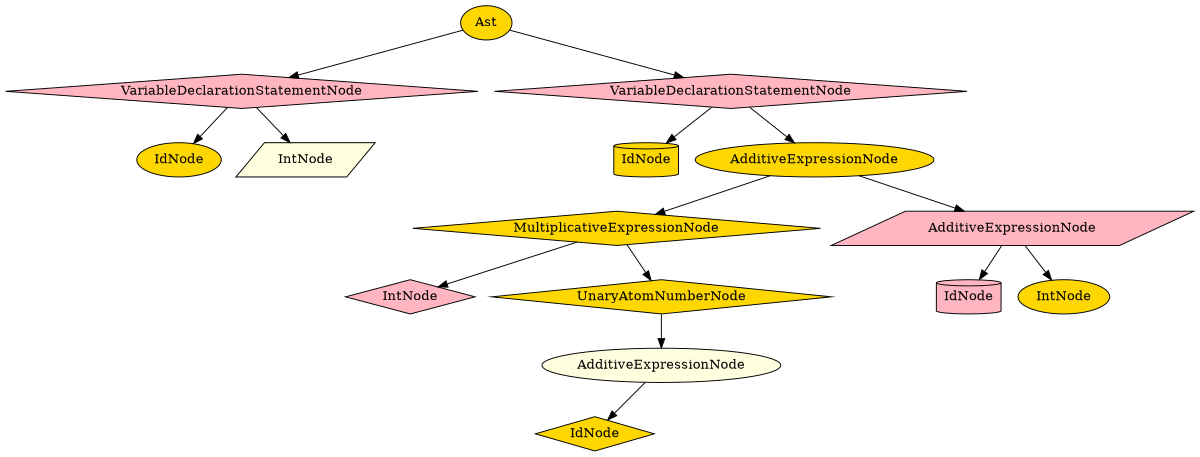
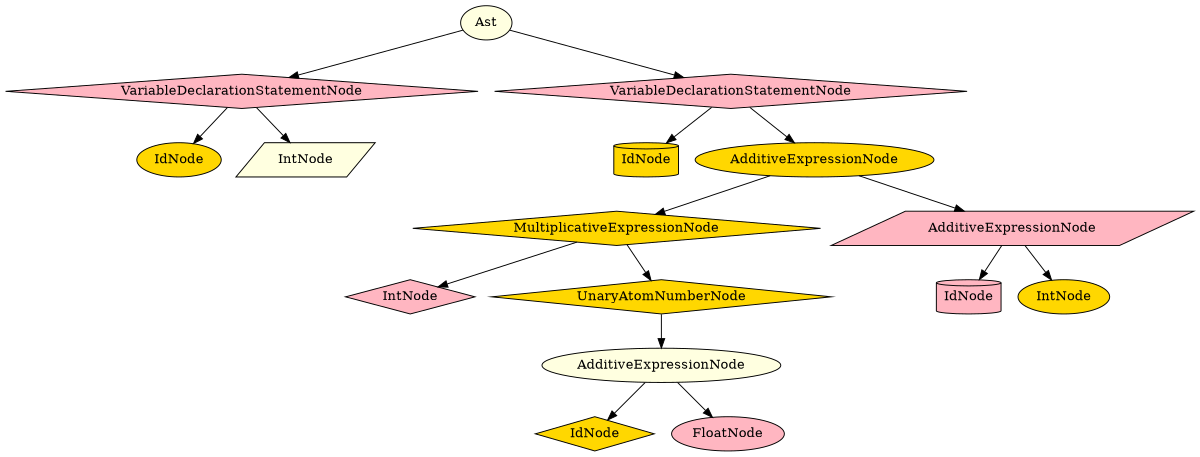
  digraph {
    rankdir=TD
    node [fillcolor=gold shape=ellipse style=filled]
-   n1 [label=Ast]
+   n1 [fillcolor=lightyellow label=Ast]
    n2 [fillcolor=lightpink label=VariableDeclarationStatementNode shape=diamond]
    n3 [fillcolor=lightpink label=VariableDeclarationStatementNode shape=diamond]
    n4 [label=IdNode]
    n5 [fillcolor=lightyellow label=IntNode shape=parallelogram]
    n6 [label=IdNode shape=cylinder]
    n7 [label=AdditiveExpressionNode]
    n8 [label=MultiplicativeExpressionNode shape=diamond]
    n9 [fillcolor=lightpink label=AdditiveExpressionNode shape=parallelogram]
    n10 [fillcolor=lightpink label=IntNode shape=diamond]
    n11 [label=UnaryAtomNumberNode shape=diamond]
    n12 [fillcolor=lightpink label=IdNode shape=cylinder]
    n13 [label=IntNode]
    n14 [fillcolor=lightyellow label=AdditiveExpressionNode]
    n15 [label=IdNode shape=diamond]
+   n16 [fillcolor=lightpink label=FloatNode]
    n1 -> n2
    n1 -> n3
    n2 -> n4
    n2 -> n5
    n3 -> n6
    n3 -> n7
    n7 -> n8
    n7 -> n9
    n8 -> n10
    n8 -> n11
    n9 -> n12
    n9 -> n13
    n11 -> n14
    n14 -> n15
+   n14 -> n16
  }
